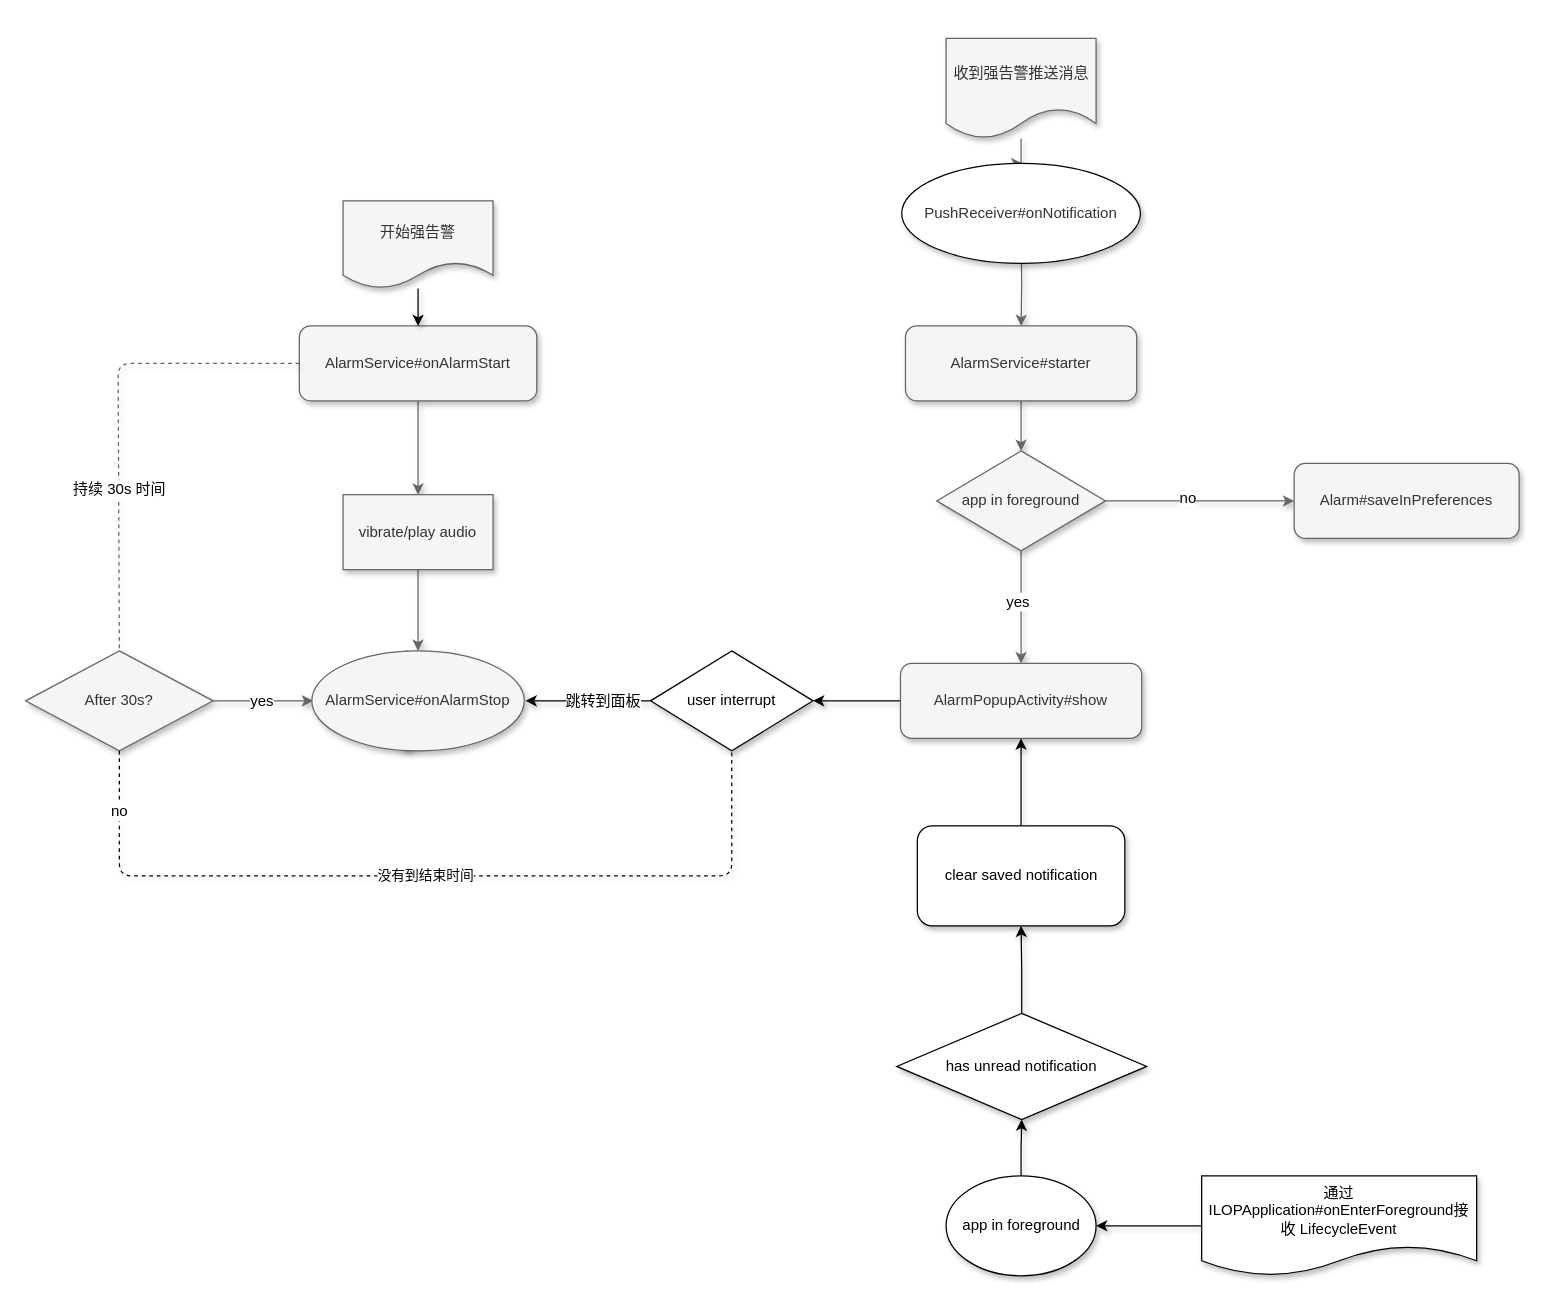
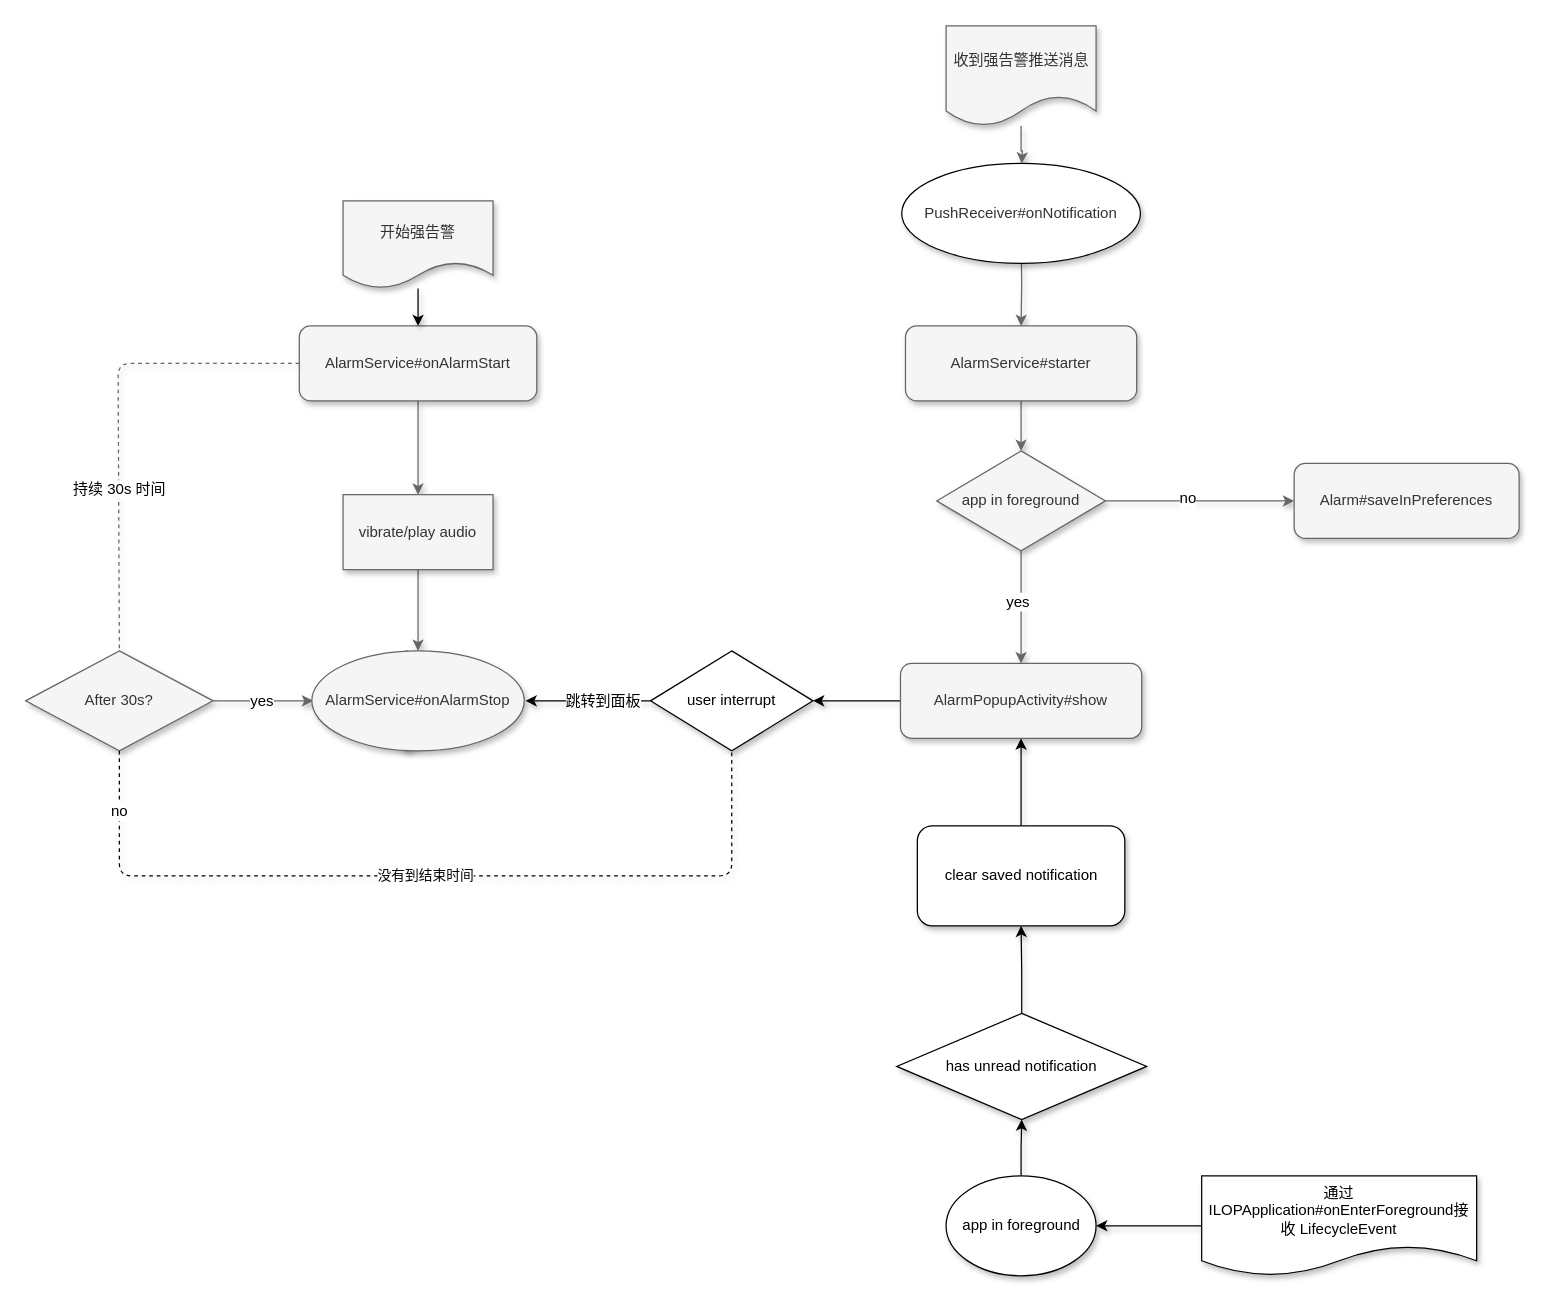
  <mxCell id="0" />
  <mxCell id="1" parent="0" />
  <mxCell id="2" value="" style="edgeStyle=orthogonalEdgeStyle;rounded=0;orthogonalLoop=1;jettySize=auto;html=1;fillColor=#f5f5f5;strokeColor=#666666;shadow=1;" edge="1" parent="1" target="6"><mxGeometry relative="1" as="geometry"><mxPoint x="816.5" y="190" as="sourcePoint" /></mxGeometry></mxCell>
  <mxCell id="3" value="" style="edgeStyle=orthogonalEdgeStyle;rounded=0;orthogonalLoop=1;jettySize=auto;html=1;fillColor=#f5f5f5;strokeColor=#666666;shadow=1;" edge="1" parent="1" source="4"><mxGeometry relative="1" as="geometry"><mxPoint x="817" y="130" as="targetPoint" /></mxGeometry></mxCell>
- <mxCell id="4" value="收到强告警推送消息" style="shape=document;whiteSpace=wrap;html=1;boundedLbl=1;fillColor=#f5f5f5;strokeColor=#666666;shadow=1;fontColor=#333333;" vertex="1" parent="1"><mxGeometry x="756.5" y="30" width="120" height="80" as="geometry" /></mxCell>
+ <mxCell id="4" value="收到强告警推送消息" style="shape=document;whiteSpace=wrap;html=1;boundedLbl=1;fillColor=#f5f5f5;strokeColor=#666666;shadow=1;fontColor=#333333;" vertex="1" parent="1"><mxGeometry x="756.5" y="20" width="120" height="80" as="geometry" /></mxCell>
  <mxCell id="5" value="" style="edgeStyle=orthogonalEdgeStyle;rounded=0;orthogonalLoop=1;jettySize=auto;html=1;fillColor=#f5f5f5;strokeColor=#666666;shadow=1;" edge="1" parent="1" source="6" target="11"><mxGeometry relative="1" as="geometry" /></mxCell>
  <mxCell id="6" value="AlarmService#starter" style="rounded=1;whiteSpace=wrap;html=1;fillColor=#f5f5f5;strokeColor=#666666;shadow=1;fontColor=#333333;" vertex="1" parent="1"><mxGeometry x="724" y="260" width="185" height="60" as="geometry" /></mxCell>
  <mxCell id="7" value="" style="edgeStyle=orthogonalEdgeStyle;rounded=0;orthogonalLoop=1;jettySize=auto;html=1;fillColor=#f5f5f5;strokeColor=#666666;shadow=1;" edge="1" parent="1" source="11" target="12"><mxGeometry relative="1" as="geometry" /></mxCell>
  <mxCell id="8" value="no" style="text;html=1;align=center;verticalAlign=middle;resizable=0;points=[];;labelBackgroundColor=#ffffff;" vertex="1" connectable="0" parent="7"><mxGeometry x="-0.139" y="3" relative="1" as="geometry"><mxPoint as="offset" /></mxGeometry></mxCell>
  <mxCell id="9" value="" style="edgeStyle=orthogonalEdgeStyle;rounded=0;orthogonalLoop=1;jettySize=auto;html=1;fillColor=#f5f5f5;strokeColor=#666666;shadow=1;" edge="1" parent="1" source="11" target="14"><mxGeometry relative="1" as="geometry" /></mxCell>
  <mxCell id="10" value="yes" style="text;html=1;align=center;verticalAlign=middle;resizable=0;points=[];;labelBackgroundColor=#ffffff;" vertex="1" connectable="0" parent="9"><mxGeometry x="-0.111" y="-3" relative="1" as="geometry"><mxPoint as="offset" /></mxGeometry></mxCell>
  <mxCell id="11" value="app in foreground" style="rhombus;whiteSpace=wrap;html=1;fillColor=#f5f5f5;strokeColor=#666666;shadow=1;fontColor=#333333;" vertex="1" parent="1"><mxGeometry x="749" y="360" width="135" height="80" as="geometry" /></mxCell>
  <mxCell id="12" value="Alarm#saveInPreferences" style="rounded=1;whiteSpace=wrap;html=1;fillColor=#f5f5f5;strokeColor=#666666;shadow=1;fontColor=#333333;" vertex="1" parent="1"><mxGeometry x="1035" y="370" width="180" height="60" as="geometry" /></mxCell>
  <mxCell id="13" value="" style="edgeStyle=orthogonalEdgeStyle;rounded=0;orthogonalLoop=1;jettySize=auto;html=1;shadow=1;" edge="1" parent="1" source="14" target="36"><mxGeometry relative="1" as="geometry" /></mxCell>
  <mxCell id="14" value="AlarmPopupActivity#show" style="rounded=1;whiteSpace=wrap;html=1;fillColor=#f5f5f5;strokeColor=#666666;shadow=1;fontColor=#333333;" vertex="1" parent="1"><mxGeometry x="720" y="530" width="193" height="60" as="geometry" /></mxCell>
  <mxCell id="15" value="" style="edgeStyle=orthogonalEdgeStyle;rounded=0;orthogonalLoop=1;jettySize=auto;html=1;fillColor=#f5f5f5;strokeColor=#666666;shadow=1;" edge="1" parent="1" source="16" target="18"><mxGeometry relative="1" as="geometry" /></mxCell>
  <mxCell id="16" value="AlarmService#onAlarmStart" style="rounded=1;whiteSpace=wrap;html=1;fillColor=#f5f5f5;strokeColor=#666666;shadow=1;fontColor=#333333;" vertex="1" parent="1"><mxGeometry x="239" y="260" width="190" height="60" as="geometry" /></mxCell>
  <mxCell id="17" value="" style="edgeStyle=orthogonalEdgeStyle;rounded=0;orthogonalLoop=1;jettySize=auto;html=1;fillColor=#f5f5f5;strokeColor=#666666;shadow=1;" edge="1" parent="1" source="18" target="25"><mxGeometry relative="1" as="geometry" /></mxCell>
  <mxCell id="18" value="vibrate/play audio" style="rounded=0;whiteSpace=wrap;html=1;fillColor=#f5f5f5;strokeColor=#666666;shadow=1;fontColor=#333333;" vertex="1" parent="1"><mxGeometry x="274" y="395" width="120" height="60" as="geometry" /></mxCell>
  <mxCell id="19" value="" style="endArrow=none;dashed=1;html=1;exitX=0;exitY=0.5;exitDx=0;exitDy=0;entryX=0.5;entryY=0;entryDx=0;entryDy=0;fillColor=#f5f5f5;strokeColor=#666666;shadow=1;" edge="1" parent="1" source="16" target="23"><mxGeometry width="50" height="50" relative="1" as="geometry"><mxPoint x="234" y="380" as="sourcePoint" /><mxPoint x="94" y="440" as="targetPoint" /><Array as="points"><mxPoint x="94" y="290" /></Array></mxGeometry></mxCell>
  <mxCell id="20" value="持续 30s 时间" style="text;html=1;align=center;verticalAlign=middle;resizable=0;points=[];;labelBackgroundColor=#ffffff;" vertex="1" connectable="0" parent="19"><mxGeometry x="-0.227" y="79" relative="1" as="geometry"><mxPoint x="-78" y="100.5" as="offset" /></mxGeometry></mxCell>
  <mxCell id="21" value="" style="edgeStyle=orthogonalEdgeStyle;rounded=0;orthogonalLoop=1;jettySize=auto;html=1;fillColor=#f5f5f5;strokeColor=#666666;shadow=1;" edge="1" parent="1" source="23" target="24"><mxGeometry relative="1" as="geometry" /></mxCell>
  <mxCell id="22" value="yes" style="text;html=1;align=center;verticalAlign=middle;resizable=0;points=[];;labelBackgroundColor=#ffffff;" vertex="1" connectable="0" parent="21"><mxGeometry x="-0.05" y="1" relative="1" as="geometry"><mxPoint y="1" as="offset" /></mxGeometry></mxCell>
  <mxCell id="23" value="After 30s?" style="rhombus;whiteSpace=wrap;html=1;fillColor=#f5f5f5;strokeColor=#666666;shadow=1;fontColor=#333333;" vertex="1" parent="1"><mxGeometry x="20" y="520" width="150" height="80" as="geometry" /></mxCell>
  <mxCell id="24" value="After 30s?" style="rhombus;whiteSpace=wrap;html=1;fillColor=#f5f5f5;strokeColor=#666666;shadow=1;fontColor=#333333;" vertex="1" parent="1"><mxGeometry x="250" y="520" width="150" height="80" as="geometry" /></mxCell>
  <mxCell id="25" value="AlarmService#onAlarmStop" style="ellipse;whiteSpace=wrap;html=1;fillColor=#f5f5f5;strokeColor=#666666;shadow=1;fontColor=#333333;" vertex="1" parent="1"><mxGeometry x="249" y="520" width="170" height="80" as="geometry" /></mxCell>
  <mxCell id="26" value="" style="edgeStyle=orthogonalEdgeStyle;rounded=0;orthogonalLoop=1;jettySize=auto;html=1;shadow=1;" edge="1" parent="1" source="27" target="16"><mxGeometry relative="1" as="geometry" /></mxCell>
  <mxCell id="27" value="开始强告警" style="shape=document;whiteSpace=wrap;html=1;boundedLbl=1;shadow=1;fillColor=#f5f5f5;strokeColor=#666666;fontColor=#333333;" vertex="1" parent="1"><mxGeometry x="274" y="160" width="120" height="70" as="geometry" /></mxCell>
  <mxCell id="28" style="edgeStyle=orthogonalEdgeStyle;rounded=0;orthogonalLoop=1;jettySize=auto;html=1;exitX=0.5;exitY=0;exitDx=0;exitDy=0;entryX=0.5;entryY=1;entryDx=0;entryDy=0;shadow=1;" edge="1" parent="1" source="29" target="31"><mxGeometry relative="1" as="geometry" /></mxCell>
  <mxCell id="29" value="app in foreground" style="ellipse;whiteSpace=wrap;html=1;shadow=1;" vertex="1" parent="1"><mxGeometry x="756.5" y="940" width="120" height="80" as="geometry" /></mxCell>
  <mxCell id="30" value="" style="edgeStyle=orthogonalEdgeStyle;rounded=0;orthogonalLoop=1;jettySize=auto;html=1;shadow=1;" edge="1" parent="1" source="31" target="41"><mxGeometry relative="1" as="geometry" /></mxCell>
  <mxCell id="31" value="has unread notification" style="rhombus;whiteSpace=wrap;html=1;shadow=1;" vertex="1" parent="1"><mxGeometry x="717" y="810" width="200" height="85" as="geometry" /></mxCell>
  <mxCell id="32" value="" style="edgeStyle=orthogonalEdgeStyle;rounded=0;orthogonalLoop=1;jettySize=auto;html=1;shadow=1;" edge="1" parent="1" source="33" target="29"><mxGeometry relative="1" as="geometry" /></mxCell>
  <mxCell id="33" value="通过ILOPApplication#onEnterForeground接收 LifecycleEvent" style="shape=document;whiteSpace=wrap;html=1;boundedLbl=1;shadow=1;" vertex="1" parent="1"><mxGeometry x="961" y="940" width="220" height="80" as="geometry" /></mxCell>
  <mxCell id="34" style="edgeStyle=orthogonalEdgeStyle;rounded=0;orthogonalLoop=1;jettySize=auto;html=1;shadow=1;" edge="1" parent="1" source="36"><mxGeometry relative="1" as="geometry"><mxPoint x="420" y="560" as="targetPoint" /></mxGeometry></mxCell>
  <mxCell id="35" value="跳转到面板" style="text;html=1;align=center;verticalAlign=middle;resizable=0;points=[];;labelBackgroundColor=#ffffff;" vertex="1" connectable="0" parent="34"><mxGeometry x="-0.22" relative="1" as="geometry"><mxPoint as="offset" /></mxGeometry></mxCell>
  <mxCell id="36" value="user interrupt" style="rhombus;whiteSpace=wrap;html=1;shadow=1;" vertex="1" parent="1"><mxGeometry x="520" y="520" width="130" height="80" as="geometry" /></mxCell>
  <mxCell id="37" value="没有到结束时间" style="endArrow=none;dashed=1;html=1;shadow=1;entryX=0.5;entryY=1;entryDx=0;entryDy=0;exitX=0.5;exitY=1;exitDx=0;exitDy=0;" edge="1" parent="1" source="23" target="36"><mxGeometry width="50" height="50" relative="1" as="geometry"><mxPoint x="180" y="715" as="sourcePoint" /><mxPoint x="570" y="710" as="targetPoint" /><Array as="points"><mxPoint x="95" y="700" /><mxPoint x="585" y="700" /></Array></mxGeometry></mxCell>
  <mxCell id="38" value="no" style="text;html=1;align=center;verticalAlign=middle;resizable=0;points=[];;labelBackgroundColor=#ffffff;" vertex="1" connectable="0" parent="37"><mxGeometry x="-0.861" y="-1" relative="1" as="geometry"><mxPoint as="offset" /></mxGeometry></mxCell>
  <mxCell id="39" value="&lt;span style=&quot;color: rgb(51 , 51 , 51) ; white-space: normal&quot;&gt;PushReceiver#onNotification&lt;/span&gt;" style="ellipse;whiteSpace=wrap;html=1;shadow=1;" vertex="1" parent="1"><mxGeometry x="721" y="130" width="191" height="80" as="geometry" /></mxCell>
  <mxCell id="40" value="" style="edgeStyle=orthogonalEdgeStyle;rounded=0;orthogonalLoop=1;jettySize=auto;html=1;shadow=1;" edge="1" parent="1" source="41" target="14"><mxGeometry relative="1" as="geometry" /></mxCell>
  <mxCell id="41" value="clear saved notification" style="rounded=1;whiteSpace=wrap;html=1;shadow=1;" vertex="1" parent="1"><mxGeometry x="733.5" y="660" width="166" height="80" as="geometry" /></mxCell>
